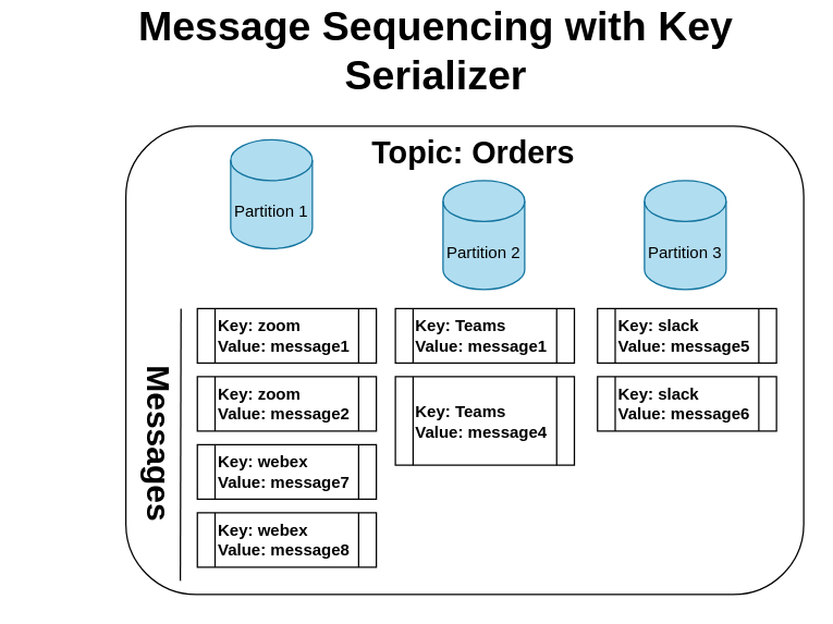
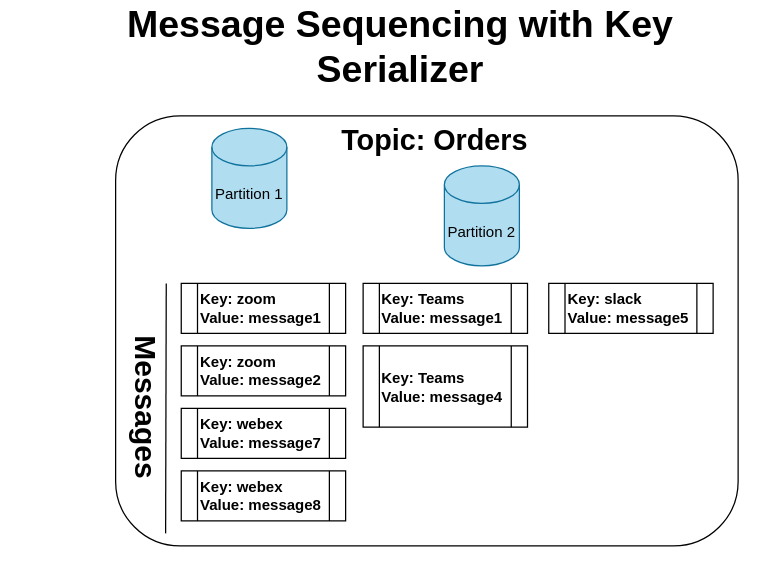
  <mxCell id="0" />
  <mxCell id="1" parent="0" />
  <mxCell id="2" value="" style="rounded=1;whiteSpace=wrap;html=1;" vertex="1" parent="1"><mxGeometry x="92" y="86" width="498" height="344" as="geometry" /></mxCell>
  <mxCell id="3" value="Partition 1" style="shape=cylinder3;whiteSpace=wrap;html=1;boundedLbl=1;backgroundOutline=1;size=15;fillColor=#b1ddf0;strokeColor=#10739e;" vertex="1" parent="1"><mxGeometry x="169" y="96" width="60" height="80" as="geometry" /></mxCell>
- <mxCell id="4" value="Partition 2" style="shape=cylinder3;whiteSpace=wrap;html=1;boundedLbl=1;backgroundOutline=1;size=15;fillColor=#b1ddf0;strokeColor=#10739e;" vertex="1" parent="1"><mxGeometry x="325" y="126" width="60" height="80" as="geometry" /></mxCell>
- <mxCell id="5" value="Partition 3" style="shape=cylinder3;whiteSpace=wrap;html=1;boundedLbl=1;backgroundOutline=1;size=15;fillColor=#b1ddf0;strokeColor=#10739e;" vertex="1" parent="1"><mxGeometry x="473" y="126" width="60" height="80" as="geometry" /></mxCell>
+ <mxCell id="4" value="Partition 2" style="shape=cylinder3;whiteSpace=wrap;html=1;boundedLbl=1;backgroundOutline=1;size=15;fillColor=#b1ddf0;strokeColor=#10739e;" vertex="1" parent="1"><mxGeometry x="355" y="126" width="60" height="80" as="geometry" /></mxCell>
  <mxCell id="6" value="&lt;font style=&quot;font-size: 23px&quot;&gt;Topic: Orders&lt;/font&gt;" style="text;html=1;strokeColor=none;fillColor=none;align=center;verticalAlign=middle;whiteSpace=wrap;rounded=0;fontSize=23;fontStyle=1" vertex="1" parent="1"><mxGeometry x="240" y="96" width="215.25" height="20" as="geometry" /></mxCell>
  <mxCell id="7" value="" style="endArrow=none;html=1;entryX=0.091;entryY=0.39;entryDx=0;entryDy=0;entryPerimeter=0;" edge="1" parent="1"><mxGeometry width="50" height="50" relative="1" as="geometry"><mxPoint x="132" y="420" as="sourcePoint" /><mxPoint x="132.498" y="220.16" as="targetPoint" /></mxGeometry></mxCell>
  <mxCell id="8" value="&lt;h1&gt;Messages&lt;/h1&gt;" style="text;html=1;strokeColor=none;fillColor=none;spacing=5;spacingTop=-20;whiteSpace=wrap;overflow=hidden;rounded=0;rotation=90;" vertex="1" parent="1"><mxGeometry x="20" y="330" width="190" height="43" as="geometry" /></mxCell>
  <mxCell id="9" value="&lt;b&gt;Key: zoom&lt;br&gt;Value: message1&lt;/b&gt;" style="shape=process;whiteSpace=wrap;html=1;backgroundOutline=1;align=left;" vertex="1" parent="1"><mxGeometry x="144.5" y="220" width="131.5" height="40" as="geometry" /></mxCell>
  <mxCell id="10" value="&lt;b&gt;Key: zoom&lt;br&gt;Value: message2&lt;/b&gt;" style="shape=process;whiteSpace=wrap;html=1;backgroundOutline=1;align=left;" vertex="1" parent="1"><mxGeometry x="144.5" y="270" width="131.5" height="40" as="geometry" /></mxCell>
  <mxCell id="11" value="&lt;b&gt;Key: webex&lt;br&gt;Value: message7&lt;/b&gt;" style="shape=process;whiteSpace=wrap;html=1;backgroundOutline=1;align=left;" vertex="1" parent="1"><mxGeometry x="144.5" y="320" width="131.5" height="40" as="geometry" /></mxCell>
  <mxCell id="12" value="&lt;b&gt;Key: webex&lt;br&gt;Value: message8&lt;/b&gt;" style="shape=process;whiteSpace=wrap;html=1;backgroundOutline=1;align=left;" vertex="1" parent="1"><mxGeometry x="144.5" y="370" width="131.5" height="40" as="geometry" /></mxCell>
  <mxCell id="13" value="&lt;b&gt;Key: Teams&lt;br&gt;Value: message1&lt;/b&gt;" style="shape=process;whiteSpace=wrap;html=1;backgroundOutline=1;align=left;" vertex="1" parent="1"><mxGeometry x="290" y="220" width="131.5" height="40" as="geometry" /></mxCell>
  <mxCell id="14" value="&lt;b&gt;Key: Teams&lt;br&gt;Value: message4&lt;/b&gt;" style="shape=process;whiteSpace=wrap;html=1;backgroundOutline=1;align=left;" vertex="1" parent="1"><mxGeometry x="290" y="270" width="131.5" height="65" as="geometry" /></mxCell>
  <mxCell id="15" value="&lt;b&gt;Key: slack&lt;br&gt;Value: message5&lt;/b&gt;" style="shape=process;whiteSpace=wrap;html=1;backgroundOutline=1;align=left;" vertex="1" parent="1"><mxGeometry x="438.5" y="220" width="131.5" height="40" as="geometry" /></mxCell>
- <mxCell id="16" value="&lt;b&gt;Key: slack&lt;br&gt;Value: message6&lt;/b&gt;" style="shape=process;whiteSpace=wrap;html=1;backgroundOutline=1;align=left;" vertex="1" parent="1"><mxGeometry x="438.5" y="270" width="131.5" height="40" as="geometry" /></mxCell>
  <mxCell id="17" value="&lt;font style=&quot;font-size: 30px;&quot;&gt;Message Sequencing with Key Serializer&lt;/font&gt;" style="text;html=1;strokeColor=none;fillColor=none;align=center;verticalAlign=middle;whiteSpace=wrap;rounded=0;fontSize=30;fontStyle=1" vertex="1" parent="1"><mxGeometry x="80" y="20" width="480" height="20" as="geometry" /></mxCell>
